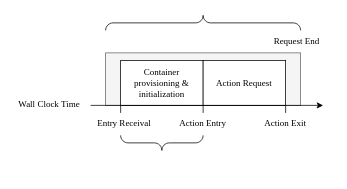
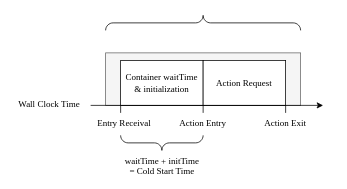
  <mxCell id="0" />
  <mxCell id="1" parent="0" />
  <mxCell id="2" value="" style="rounded=0;whiteSpace=wrap;html=1;fillColor=#f5f5f5;strokeColor=#666666;fontColor=#333333;" vertex="1" parent="1"><mxGeometry x="140" y="70" width="260" height="70" as="geometry" /></mxCell>
- <mxCell id="3" value="&lt;div style=&quot;font-family: &amp;#34;linux biolinum o&amp;#34;&quot;&gt;&lt;span&gt;Container provisioning &amp;amp; initialization&lt;/span&gt;&lt;br&gt;&lt;/div&gt;" style="rounded=0;whiteSpace=wrap;html=1;" parent="1" vertex="1"><mxGeometry x="160" y="80" width="110" height="60" as="geometry" /></mxCell>
+ <mxCell id="3" value="&lt;div style=&quot;font-family: &amp;#34;linux biolinum o&amp;#34;&quot;&gt;&lt;span&gt;Container waitTime &amp;amp; initialization&lt;/span&gt;&lt;br&gt;&lt;/div&gt;" style="rounded=0;whiteSpace=wrap;html=1;" parent="1" vertex="1"><mxGeometry x="160" y="80" width="110" height="60" as="geometry" /></mxCell>
  <mxCell id="4" value="&lt;div style=&quot;font-family: &amp;#34;linux biolinum o&amp;#34;&quot;&gt;Action Request&lt;/div&gt;" style="rounded=0;whiteSpace=wrap;html=1;" parent="1" vertex="1"><mxGeometry x="270" y="80" width="110" height="60" as="geometry" /></mxCell>
  <mxCell id="5" value="" style="endArrow=classic;html=1;" parent="1" edge="1"><mxGeometry width="50" height="50" relative="1" as="geometry"><mxPoint x="120" y="140" as="sourcePoint" /><mxPoint x="430" y="140" as="targetPoint" /></mxGeometry></mxCell>
  <mxCell id="6" value="" style="endArrow=none;html=1;" parent="1" edge="1"><mxGeometry width="50" height="50" relative="1" as="geometry"><mxPoint x="160" y="150" as="sourcePoint" /><mxPoint x="160" y="140" as="targetPoint" /></mxGeometry></mxCell>
  <mxCell id="7" value="&lt;span style=&quot;color: rgb(0 , 0 , 0) ; font-family: &amp;#34;linux biolinum o&amp;#34; ; font-size: 12px ; font-style: normal ; font-weight: 400 ; letter-spacing: normal ; text-indent: 0px ; text-transform: none ; word-spacing: 0px ; display: inline ; float: none ; background-color: rgb(255 , 255 , 255)&quot;&gt;Entry Receival&lt;/span&gt;" style="text;whiteSpace=wrap;html=1;align=center;" parent="1" vertex="1"><mxGeometry x="120" y="150" width="90" height="30" as="geometry" /></mxCell>
  <mxCell id="8" value="&lt;span style=&quot;color: rgb(0 , 0 , 0) ; font-family: &amp;#34;linux biolinum o&amp;#34; ; font-size: 12px ; font-style: normal ; font-weight: 400 ; letter-spacing: normal ; text-indent: 0px ; text-transform: none ; word-spacing: 0px ; display: inline ; float: none ; background-color: rgb(255 , 255 , 255)&quot;&gt;Action Exit&lt;/span&gt;" style="text;whiteSpace=wrap;html=1;align=center;" parent="1" vertex="1"><mxGeometry x="335" y="150" width="90" height="30" as="geometry" /></mxCell>
  <mxCell id="9" value="" style="endArrow=none;html=1;exitX=0.5;exitY=0;exitDx=0;exitDy=0;" parent="1" source="8" edge="1"><mxGeometry width="50" height="50" relative="1" as="geometry"><mxPoint x="170" y="160" as="sourcePoint" /><mxPoint x="380" y="140" as="targetPoint" /></mxGeometry></mxCell>
  <mxCell id="10" value="" style="endArrow=none;html=1;" parent="1" edge="1"><mxGeometry width="50" height="50" relative="1" as="geometry"><mxPoint x="270" y="150" as="sourcePoint" /><mxPoint x="270" y="140" as="targetPoint" /></mxGeometry></mxCell>
  <mxCell id="11" value="&lt;span style=&quot;color: rgb(0 , 0 , 0) ; font-family: &amp;#34;linux biolinum o&amp;#34; ; font-size: 12px ; font-style: normal ; font-weight: 400 ; letter-spacing: normal ; text-indent: 0px ; text-transform: none ; word-spacing: 0px ; display: inline ; float: none ; background-color: rgb(255 , 255 , 255)&quot;&gt;Action Entry&lt;/span&gt;" style="text;whiteSpace=wrap;html=1;align=center;" parent="1" vertex="1"><mxGeometry x="230" y="150" width="80" height="30" as="geometry" /></mxCell>
  <mxCell id="12" value="&lt;span style=&quot;color: rgb(0 , 0 , 0) ; font-family: &amp;#34;linux biolinum o&amp;#34; ; font-size: 12px ; font-style: normal ; font-weight: 400 ; letter-spacing: normal ; text-indent: 0px ; text-transform: none ; word-spacing: 0px ; display: inline ; float: none ; background-color: rgb(255 , 255 , 255)&quot;&gt;Wall Clock Time&lt;/span&gt;" style="text;whiteSpace=wrap;html=1;align=center;spacingTop=4;" parent="1" vertex="1"><mxGeometry x="20" y="120" width="90" height="30" as="geometry" /></mxCell>
  <mxCell id="13" value="" style="verticalLabelPosition=bottom;shadow=0;dashed=0;align=center;html=1;verticalAlign=top;strokeWidth=1;shape=mxgraph.mockup.markup.curlyBrace;rounded=0;flipV=1;" parent="1" vertex="1"><mxGeometry x="160" y="180" width="110" height="20" as="geometry" /></mxCell>
  <mxCell id="14" value="" style="verticalLabelPosition=bottom;shadow=0;dashed=0;align=center;html=1;verticalAlign=top;strokeWidth=1;shape=mxgraph.mockup.markup.curlyBrace;rounded=0;flipV=1;rotation=-180;" parent="1" vertex="1"><mxGeometry x="140" y="20" width="260" height="20" as="geometry" /></mxCell>
- <mxCell id="16" value="&lt;span style=&quot;color: rgb(0 , 0 , 0) ; font-family: &amp;#34;linux biolinum o&amp;#34; ; font-size: 12px ; font-style: normal ; font-weight: 400 ; letter-spacing: normal ; text-indent: 0px ; text-transform: none ; word-spacing: 0px ; display: inline ; float: none ; background-color: rgb(255 , 255 , 255)&quot;&gt;Request End&lt;/span&gt;" style="text;whiteSpace=wrap;html=1;align=center;" vertex="1" parent="1"><mxGeometry x="350" y="40" width="90" height="30" as="geometry" /></mxCell>
+ <mxCell id="15" value="&lt;span style=&quot;color: rgb(0 , 0 , 0) ; font-family: &amp;#34;linux biolinum o&amp;#34; ; font-size: 12px ; font-style: normal ; font-weight: 400 ; letter-spacing: normal ; text-indent: 0px ; text-transform: none ; word-spacing: 0px ; display: inline ; float: none ; background-color: rgb(255 , 255 , 255)&quot;&gt;waitTime + initTime&lt;br&gt;= Cold Start Time&lt;br&gt;&lt;/span&gt;" style="text;whiteSpace=wrap;html=1;align=center;" parent="1" vertex="1"><mxGeometry x="162.5" y="200" width="105" height="30" as="geometry" /></mxCell>
